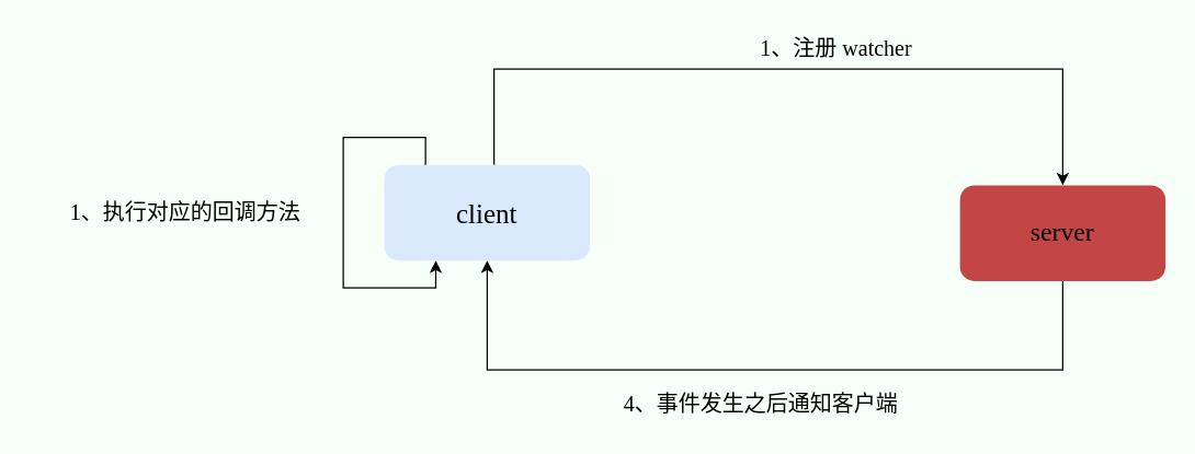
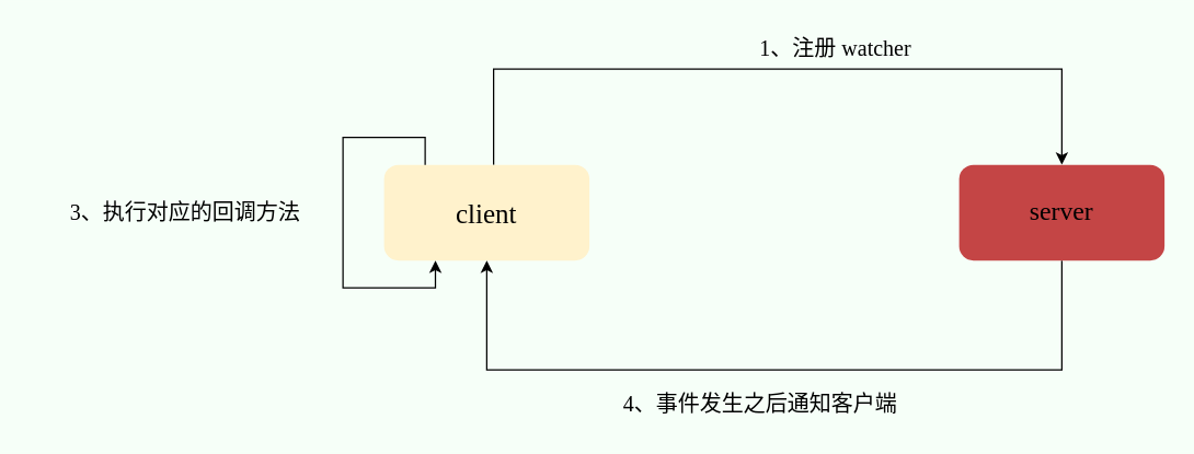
  <mxCell id="0" />
  <mxCell id="1" parent="0" />
  <mxCell id="2" style="edgeStyle=orthogonalEdgeStyle;rounded=0;orthogonalLoop=1;jettySize=auto;html=1;entryX=0.5;entryY=0;entryDx=0;entryDy=0;fontSize=19;fontFamily=JetBrains Mono;fontSource=https%3A%2F%2Ffonts.googleapis.com%2Fcss%3Ffamily%3DJetBrains%2BMono;" edge="1" parent="1" source="3" target="5"><mxGeometry relative="1" as="geometry"><Array as="points"><mxPoint x="360" y="50" /><mxPoint x="775" y="50" /></Array></mxGeometry></mxCell>
- <mxCell id="3" value="&lt;font style=&quot;font-size: 20px;&quot;&gt;client&lt;/font&gt;" style="rounded=1;whiteSpace=wrap;html=1;fontSize=16;fillColor=#dae8fc;strokeColor=none;fontFamily=JetBrains Mono;fontSource=https%3A%2F%2Ffonts.googleapis.com%2Fcss%3Ffamily%3DJetBrains%2BMono;" vertex="1" parent="1"><mxGeometry x="280" y="120" width="150" height="70" as="geometry" /></mxCell>
+ <mxCell id="3" value="&lt;font style=&quot;font-size: 20px;&quot;&gt;client&lt;/font&gt;" style="rounded=1;whiteSpace=wrap;html=1;fontSize=16;fillColor=#fff2cc;strokeColor=none;fontFamily=JetBrains Mono;fontSource=https%3A%2F%2Ffonts.googleapis.com%2Fcss%3Ffamily%3DJetBrains%2BMono;" vertex="1" parent="1"><mxGeometry x="280" y="120" width="150" height="70" as="geometry" /></mxCell>
  <mxCell id="4" style="edgeStyle=orthogonalEdgeStyle;rounded=0;orthogonalLoop=1;jettySize=auto;html=1;entryX=0.5;entryY=1;entryDx=0;entryDy=0;fontSize=16;fontFamily=JetBrains Mono;fontSource=https%3A%2F%2Ffonts.googleapis.com%2Fcss%3Ffamily%3DJetBrains%2BMono;" edge="1" parent="1" source="5" target="3"><mxGeometry relative="1" as="geometry"><Array as="points"><mxPoint x="775" y="270" /><mxPoint x="355" y="270" /></Array></mxGeometry></mxCell>
- <mxCell id="5" value="&lt;font style=&quot;font-size: 19px;&quot;&gt;server&lt;/font&gt;" style="rounded=1;whiteSpace=wrap;html=1;fontSize=16;fillColor=#C44545;strokeColor=none;fontFamily=JetBrains Mono;fontSource=https%3A%2F%2Ffonts.googleapis.com%2Fcss%3Ffamily%3DJetBrains%2BMono;" vertex="1" parent="1"><mxGeometry x="700" y="135" width="150" height="70" as="geometry" /></mxCell>
+ <mxCell id="5" value="&lt;font style=&quot;font-size: 19px;&quot;&gt;server&lt;/font&gt;" style="rounded=1;whiteSpace=wrap;html=1;fontSize=16;fillColor=#C44545;strokeColor=none;fontFamily=JetBrains Mono;fontSource=https%3A%2F%2Ffonts.googleapis.com%2Fcss%3Ffamily%3DJetBrains%2BMono;" vertex="1" parent="1"><mxGeometry x="700" y="120" width="150" height="70" as="geometry" /></mxCell>
  <mxCell id="6" value="1、注册 watcher" style="text;html=1;strokeColor=none;fillColor=none;align=center;verticalAlign=middle;whiteSpace=wrap;rounded=0;fontSize=16;fontFamily=JetBrains Mono;fontSource=https%3A%2F%2Ffonts.googleapis.com%2Fcss%3Ffamily%3DJetBrains%2BMono;" vertex="1" parent="1"><mxGeometry x="530" y="20" width="160" height="30" as="geometry" /></mxCell>
  <mxCell id="7" value="4、事件发生之后通知客户端" style="text;html=1;strokeColor=none;fillColor=none;align=center;verticalAlign=middle;whiteSpace=wrap;rounded=0;fontSize=16;fontFamily=JetBrains Mono;fontSource=https%3A%2F%2Ffonts.googleapis.com%2Fcss%3Ffamily%3DJetBrains%2BMono;" vertex="1" parent="1"><mxGeometry x="440" y="280" width="230" height="30" as="geometry" /></mxCell>
  <mxCell id="8" style="edgeStyle=orthogonalEdgeStyle;rounded=0;orthogonalLoop=1;jettySize=auto;html=1;fontSize=16;entryX=0.25;entryY=1;entryDx=0;entryDy=0;fontFamily=JetBrains Mono;fontSource=https%3A%2F%2Ffonts.googleapis.com%2Fcss%3Ffamily%3DJetBrains%2BMono;" edge="1" parent="1" source="3" target="3"><mxGeometry relative="1" as="geometry"><mxPoint x="318" y="200" as="targetPoint" /><Array as="points"><mxPoint x="310" y="100" /><mxPoint x="250" y="100" /><mxPoint x="250" y="210" /><mxPoint x="318" y="210" /></Array></mxGeometry></mxCell>
- <mxCell id="9" value="1、执行对应的回调方法" style="text;html=1;strokeColor=none;fillColor=none;align=center;verticalAlign=middle;whiteSpace=wrap;rounded=0;fontSize=16;fontFamily=JetBrains Mono;fontSource=https%3A%2F%2Ffonts.googleapis.com%2Fcss%3Ffamily%3DJetBrains%2BMono;" vertex="1" parent="1"><mxGeometry x="20" y="140" width="230" height="30" as="geometry" /></mxCell>
+ <mxCell id="9" value="3、执行对应的回调方法" style="text;html=1;strokeColor=none;fillColor=none;align=center;verticalAlign=middle;whiteSpace=wrap;rounded=0;fontSize=16;fontFamily=JetBrains Mono;fontSource=https%3A%2F%2Ffonts.googleapis.com%2Fcss%3Ffamily%3DJetBrains%2BMono;" vertex="1" parent="1"><mxGeometry x="20" y="140" width="230" height="30" as="geometry" /></mxCell>
